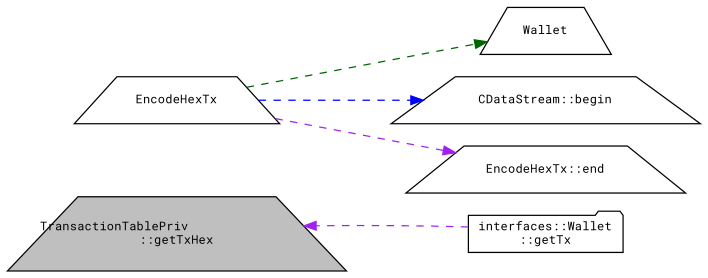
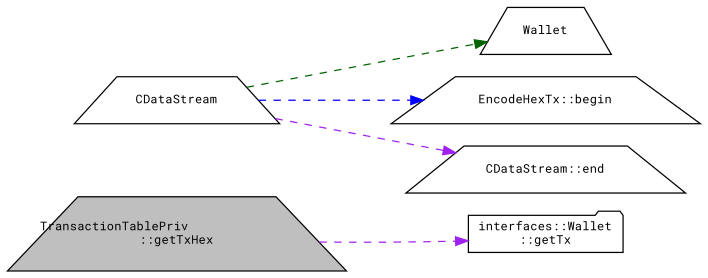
  digraph {
    fontname="Roboto Mono"
    rankdir=LR
    node [color=black fillcolor=white fontname="Roboto Mono" fontsize=10 shape=trapezium style=filled]
    edge [color=purple fontname="Roboto Mono" fontsize=10 labelfontname=Helvetica labelfontsize=10 style=dashed]
    n1 [fillcolor=grey75 fontcolor=black height=0.2 label="TransactionTablePriv\l::getTxHex" width=0.4]
    n2 [height=0.2 label="interfaces::Wallet\l::getTx" shape=folder width=0.4]
-   n3 [height=0.2 label=EncodeHexTx width=0.4]
+   n3 [height=0.2 label=CDataStream width=0.4]
    n4 [height=0.2 label=Wallet width=0.4]
-   n5 [height=0.2 label="CDataStream::begin" width=0.4]
-   n6 [height=0.2 label="EncodeHexTx::end" width=0.4]
-   n2 -> n1
+   n5 [height=0.2 label="EncodeHexTx::begin" width=0.4]
+   n6 [height=0.2 label="CDataStream::end" width=0.4]
+   n1 -> n2
    n3 -> n4 [color=darkgreen]
    n3 -> n5 [color=blue]
    n3 -> n6
  }
